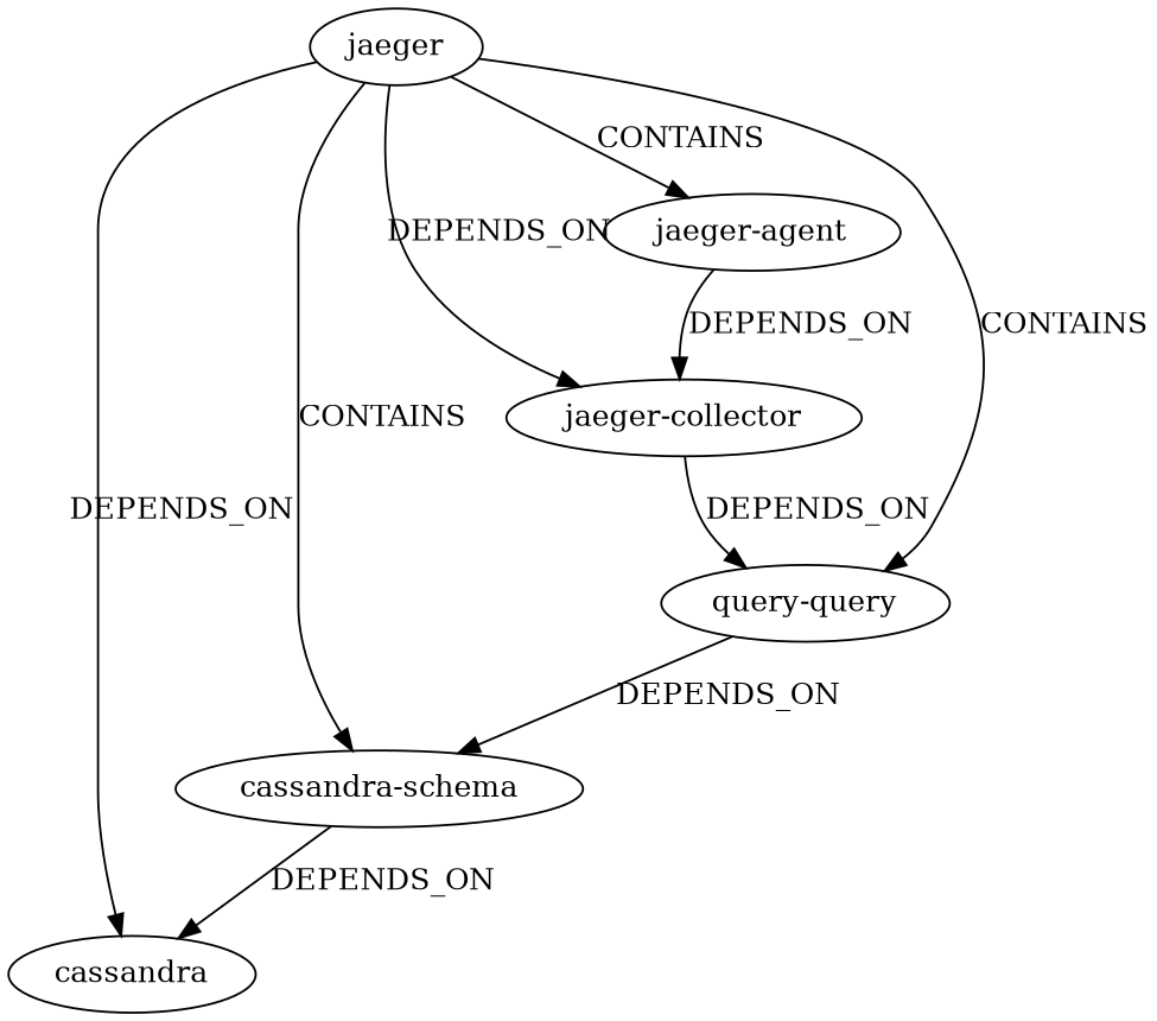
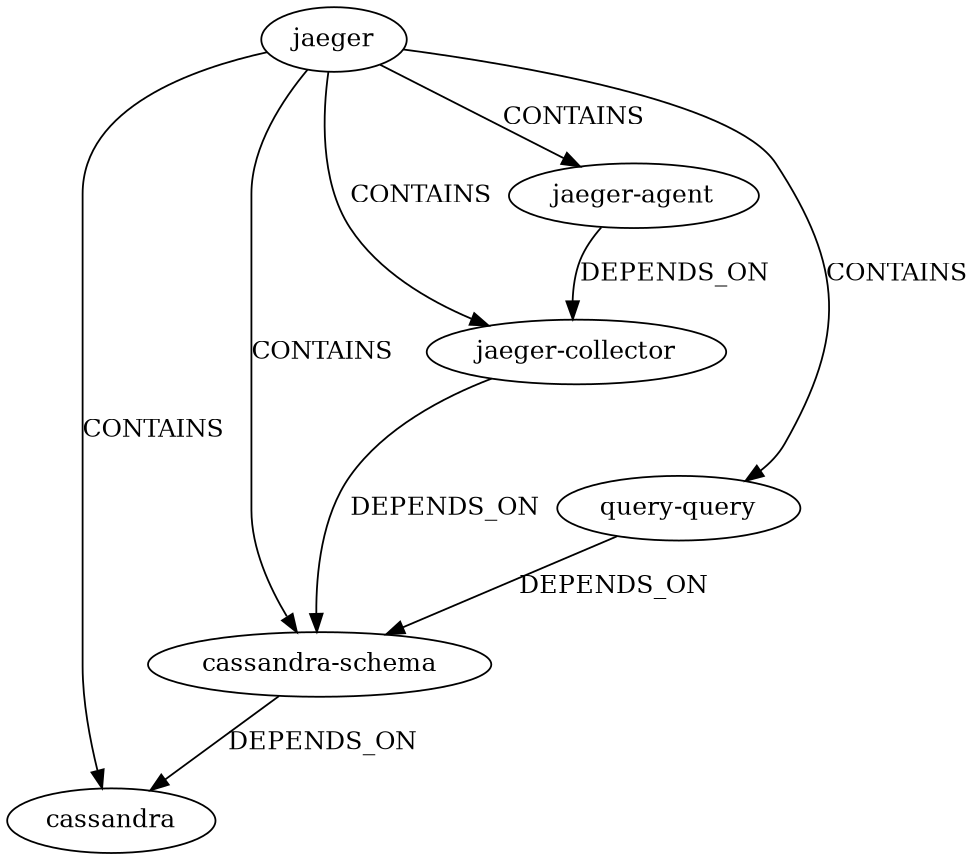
  digraph {
    jaeger
    "jaeger-collector"
    n3 [label="query-query"]
    "jaeger-agent"
    cassandra
    "cassandra-schema"
-   jaeger -> "jaeger-collector" [label=DEPENDS_ON]
+   jaeger -> "jaeger-collector" [label=CONTAINS]
    jaeger -> n3 [label=CONTAINS]
    jaeger -> "jaeger-agent" [label=CONTAINS]
-   jaeger -> cassandra [label=DEPENDS_ON]
+   jaeger -> cassandra [label=CONTAINS]
    jaeger -> "cassandra-schema" [label=CONTAINS]
-   "jaeger-collector" -> n3 [label=DEPENDS_ON]
+   "jaeger-collector" -> "cassandra-schema" [label=DEPENDS_ON]
    n3 -> "cassandra-schema" [label=DEPENDS_ON]
    "jaeger-agent" -> "jaeger-collector" [label=DEPENDS_ON]
    "cassandra-schema" -> cassandra [label=DEPENDS_ON]
  }
